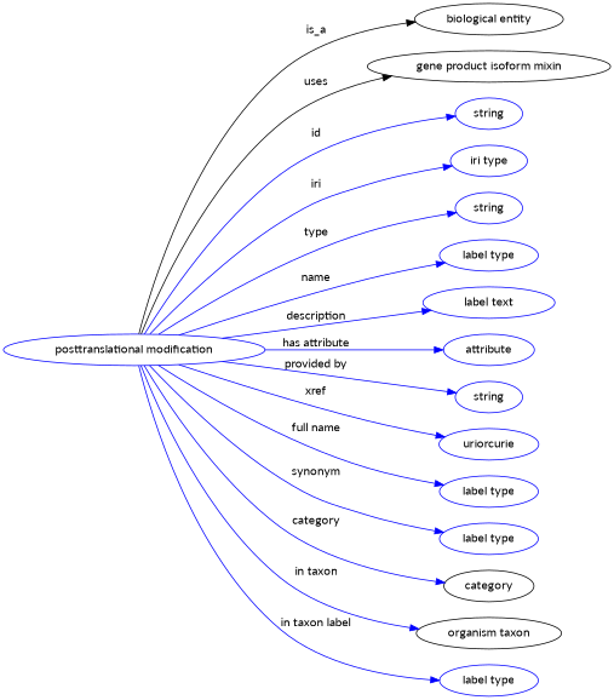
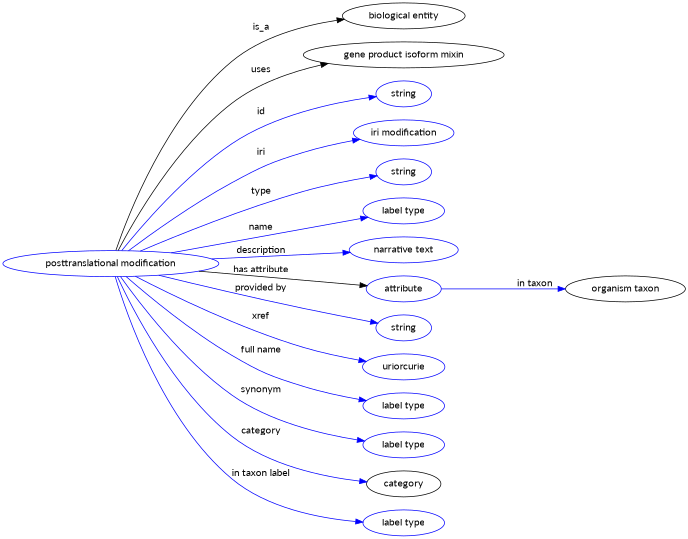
  digraph {
    fontname=Lato
    rankdir=LR
    node [color=blue fontname=Lato]
    edge [fontname=Lato color=blue style=solid]
    n1 [height=0.5 label="posttranslational modification" width=4.1524]
    "biological entity" [height=0.5 width=2.3651 color=""]
    "gene product isoform mixin" [height=0.5 width=3.8635 color=""]
    n4 [height=0.5 label=string width=1.0652]
-   n5 [height=0.5 label="iri type" width=1.2277]
+   n5 [height=0.5 label="iri modification" width=1.2277]
    n6 [height=0.5 label=string width=1.0652]
    n7 [height=0.5 label="label type" width=1.5707]
-   n8 [height=0.5 label="label text" width=2.0943]
+   n8 [height=0.5 label="narrative text" width=2.0943]
    n9 [height=0.5 label=attribute width=1.4443]
    n10 [height=0.5 label=string width=1.0652]
    n11 [height=0.5 label=uriorcurie width=1.5887]
    n12 [height=0.5 label="label type" width=1.5707]
    n13 [height=0.5 label="label type" width=1.5707]
    category [height=0.5 width=1.4263 color=""]
    n15 [color=black height=0.5 label="organism taxon" width=2.3109]
    n16 [height=0.5 label="label type" width=1.5707]
    n1 -> "biological entity" [label=is_a color="" style=""]
    n1 -> "gene product isoform mixin" [label=uses color="" style=""]
    n1 -> n4 [label=id]
    n1 -> n5 [label=iri]
    n1 -> n6 [label=type]
    n1 -> n7 [label=name]
    n1 -> n8 [label=description]
-   n1 -> n9 [label="has attribute"]
+   n1 -> n9 [color=black label="has attribute"]
    n1 -> n10 [label="provided by"]
    n1 -> n11 [label=xref]
    n1 -> n12 [label="full name"]
    n1 -> n13 [label=synonym]
    n1 -> category [label=category]
-   n1 -> n15 [label="in taxon"]
+   n9 -> n15 [label="in taxon"]
    n1 -> n16 [label="in taxon label"]
  }
